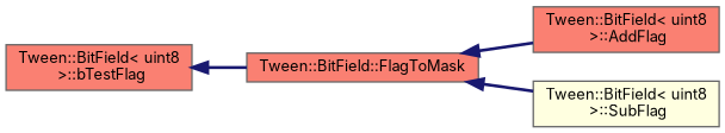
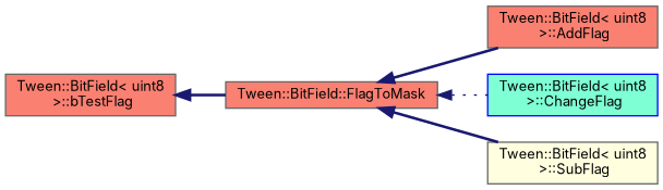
  digraph {
    fontname=Inter
    rankdir=LR
    node [color=gray40 fillcolor=salmon fontname=Inter fontsize=10 shape=record style=filled]
    edge [color=midnightblue dir=back fontname=Inter fontsize=10 labelfontname=FreeSans labelfontsize=10 style=bold]
    n1 [fontcolor=black height=0.2 label="Tween::BitField::FlagToMask" width=0.4]
    n2 [height=0.2 label="Tween::BitField\< uint8\l \>::AddFlag" width=0.4]
+   n3 [color=blue fillcolor=aquamarine height=0.2 label="Tween::BitField\< uint8\l \>::ChangeFlag" width=0.4]
    n4 [fillcolor=lightyellow height=0.2 label="Tween::BitField\< uint8\l \>::SubFlag" width=0.4]
    n5 [height=0.2 label="Tween::BitField\< uint8\l \>::bTestFlag" width=0.4]
    n1 -> n2
+   n1 -> n3 [style=dotted]
    n1 -> n4
    n5 -> n1
  }
